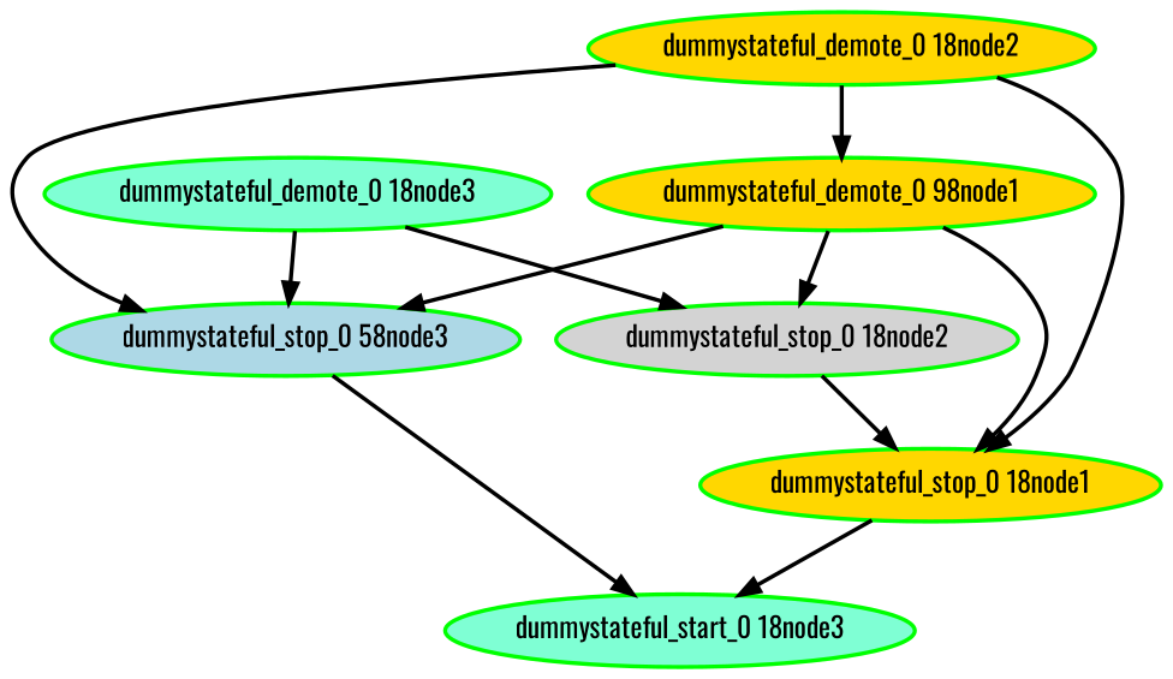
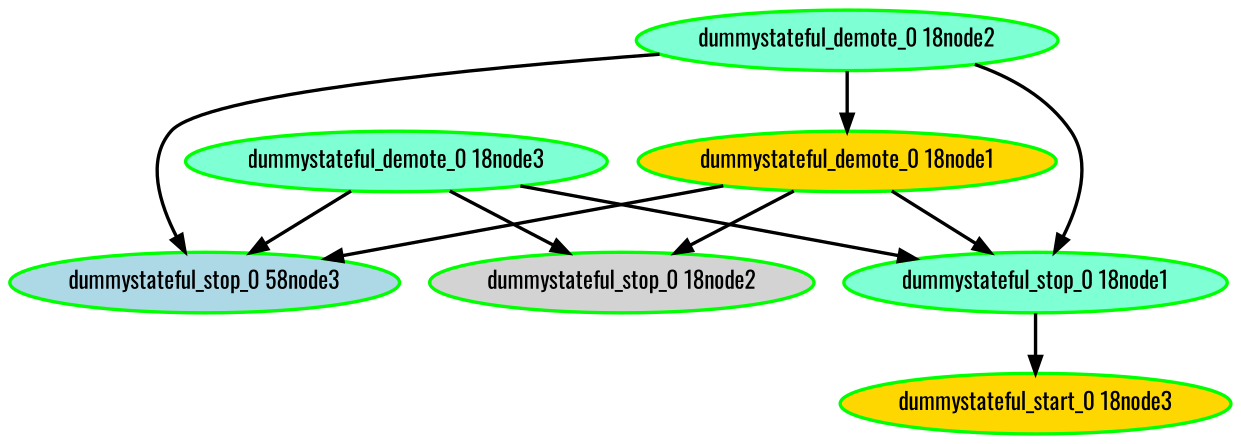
  digraph {
    fontname=Oswald
    node [color=green fillcolor=aquamarine fontcolor=black fontname=Oswald style="bold,filled"]
    edge [fontname=Oswald style=bold]
-   "dummystateful_stop_0 18node1" [fillcolor=gold]
-   "dummystateful_demote_0 18node1" [fillcolor=gold label="dummystateful_demote_0 98node1"]
+   "dummystateful_stop_0 18node1"
+   "dummystateful_demote_0 18node1" [fillcolor=gold]
    "dummystateful_stop_0 18node2" [fillcolor=lightgrey]
    n4 [fillcolor=lightblue label="dummystateful_stop_0 58node3"]
-   "dummystateful_start_0 18node3"
-   "dummystateful_demote_0 18node2" [fillcolor=gold]
+   "dummystateful_start_0 18node3" [fillcolor=gold]
+   "dummystateful_demote_0 18node2"
    "dummystateful_demote_0 18node3"
    "dummystateful_stop_0 18node1" -> "dummystateful_start_0 18node3"
    "dummystateful_demote_0 18node1" -> "dummystateful_stop_0 18node1"
    "dummystateful_demote_0 18node1" -> "dummystateful_stop_0 18node2"
    "dummystateful_demote_0 18node1" -> n4
-   n4 -> "dummystateful_start_0 18node3"
    "dummystateful_demote_0 18node2" -> "dummystateful_stop_0 18node1"
    "dummystateful_demote_0 18node2" -> "dummystateful_demote_0 18node1"
    "dummystateful_demote_0 18node2" -> n4
-   "dummystateful_stop_0 18node2" -> "dummystateful_stop_0 18node1"
+   "dummystateful_demote_0 18node3" -> "dummystateful_stop_0 18node1"
    "dummystateful_demote_0 18node3" -> "dummystateful_stop_0 18node2"
    "dummystateful_demote_0 18node3" -> n4
  }
